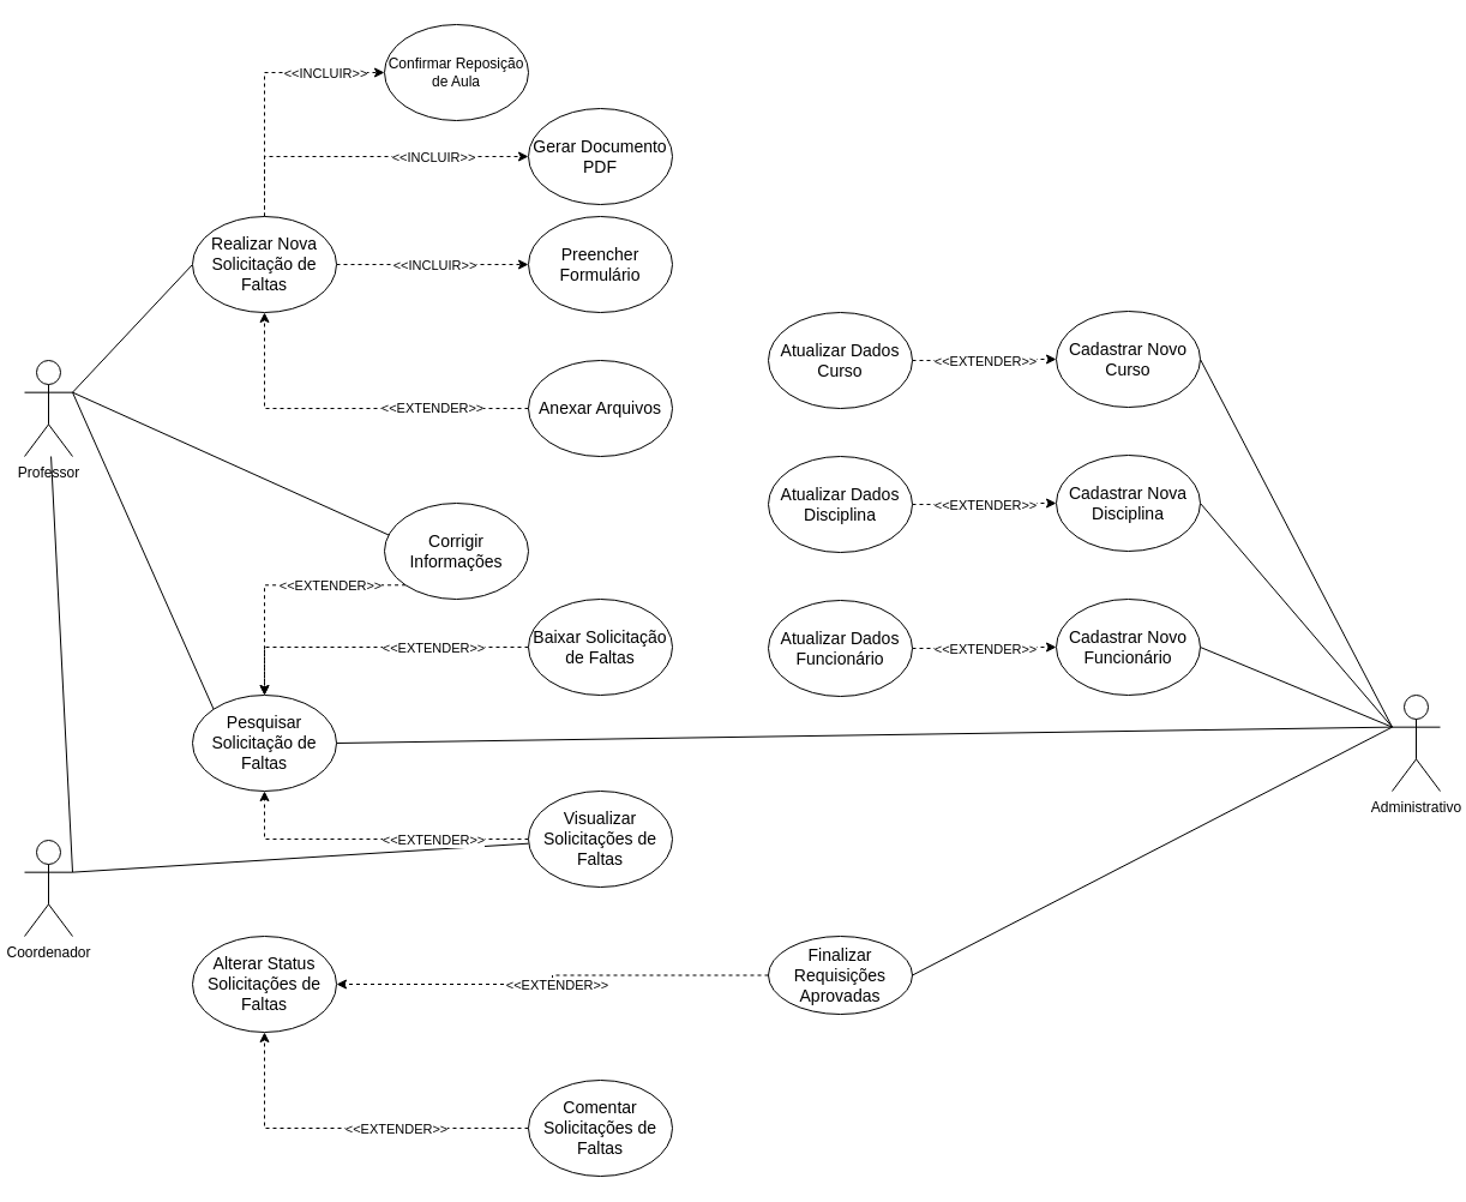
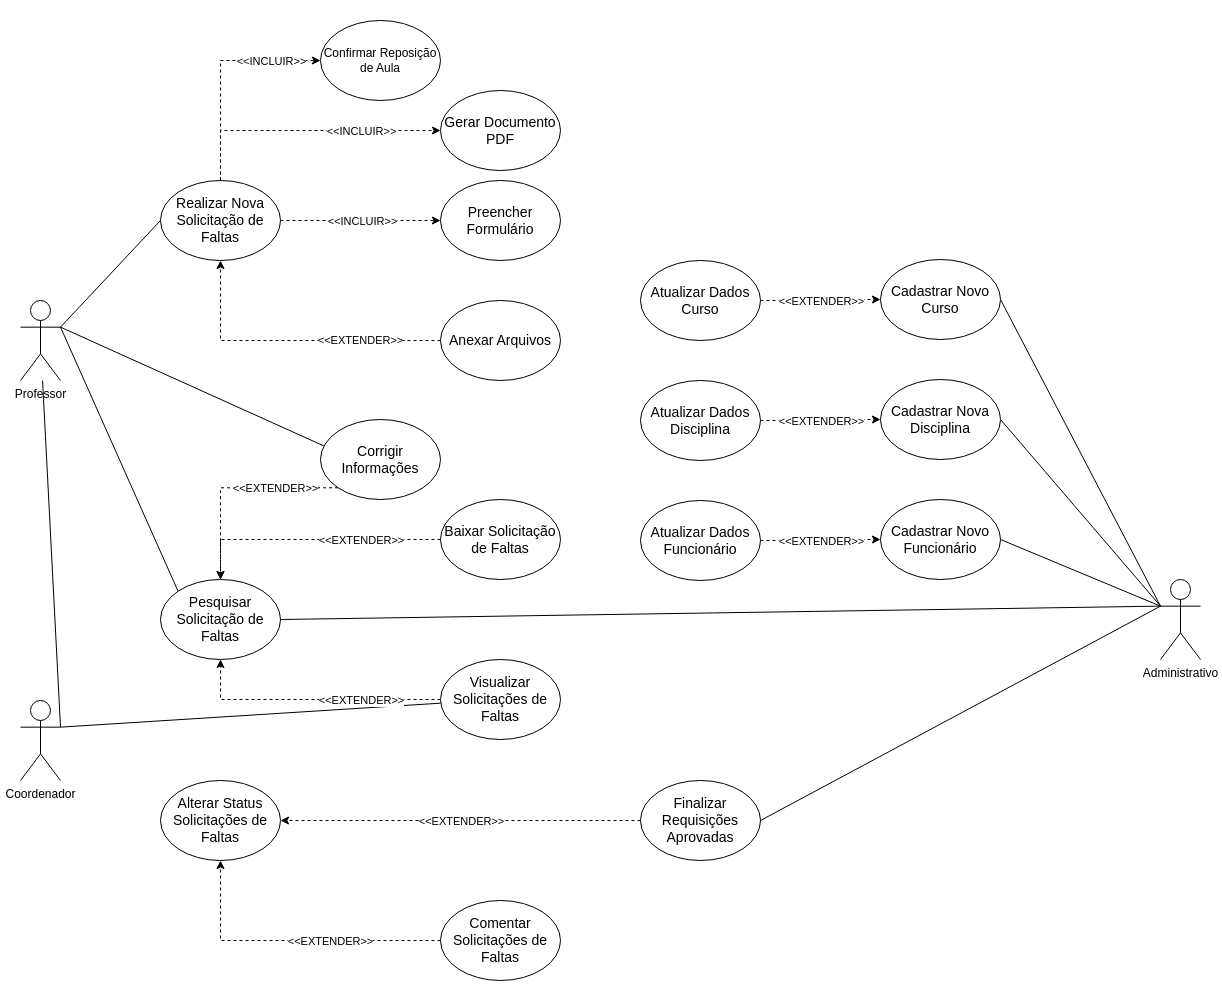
  <mxCell id="0" />
  <mxCell id="1" parent="0" />
  <mxCell id="2" style="rounded=0;orthogonalLoop=1;jettySize=auto;html=1;exitX=1;exitY=0.333;exitDx=0;exitDy=0;exitPerimeter=0;entryX=0;entryY=0.5;entryDx=0;entryDy=0;endArrow=none;endFill=0;" edge="1" parent="1" source="5" target="12"><mxGeometry relative="1" as="geometry" /></mxCell>
  <mxCell id="3" style="rounded=0;orthogonalLoop=1;jettySize=auto;html=1;exitX=1;exitY=0.333;exitDx=0;exitDy=0;exitPerimeter=0;entryX=0;entryY=0;entryDx=0;entryDy=0;startArrow=none;startFill=0;endArrow=none;endFill=0;" edge="1" parent="1" source="5" target="25"><mxGeometry relative="1" as="geometry" /></mxCell>
  <mxCell id="4" style="rounded=0;orthogonalLoop=1;jettySize=auto;html=1;exitX=1;exitY=0.333;exitDx=0;exitDy=0;exitPerimeter=0;entryX=0.035;entryY=0.335;entryDx=0;entryDy=0;endArrow=none;endFill=0;entryPerimeter=0;" edge="1" parent="1" source="5" target="21"><mxGeometry relative="1" as="geometry" /></mxCell>
  <mxCell id="5" value="Professor" style="shape=umlActor;verticalLabelPosition=bottom;verticalAlign=top;html=1;outlineConnect=0;" vertex="1" parent="1"><mxGeometry x="20" y="300" width="40" height="80" as="geometry" /></mxCell>
  <mxCell id="6" style="rounded=0;orthogonalLoop=1;jettySize=auto;html=1;exitX=1;exitY=0.5;exitDx=0;exitDy=0;entryX=0;entryY=0.5;entryDx=0;entryDy=0;dashed=1;" edge="1" source="12" target="13" parent="1"><mxGeometry relative="1" as="geometry" /></mxCell>
  <mxCell id="7" value="&amp;lt;&amp;lt;INCLUIR&amp;gt;&amp;gt;" style="edgeLabel;html=1;align=center;verticalAlign=middle;resizable=0;points=[];" vertex="1" connectable="0" parent="6"><mxGeometry x="0.068" y="-2" relative="1" as="geometry"><mxPoint x="-4" y="-2" as="offset" /></mxGeometry></mxCell>
  <mxCell id="8" style="edgeStyle=orthogonalEdgeStyle;rounded=0;orthogonalLoop=1;jettySize=auto;html=1;exitX=0.5;exitY=0;exitDx=0;exitDy=0;entryX=0;entryY=0.5;entryDx=0;entryDy=0;dashed=1;" edge="1" parent="1" source="12" target="14"><mxGeometry relative="1" as="geometry" /></mxCell>
  <mxCell id="9" value="&amp;lt;&amp;lt;INCLUIR&amp;gt;&amp;gt;" style="edgeLabel;html=1;align=center;verticalAlign=middle;resizable=0;points=[];" vertex="1" connectable="0" parent="8"><mxGeometry x="0.272" y="-3" relative="1" as="geometry"><mxPoint x="18" y="-3" as="offset" /></mxGeometry></mxCell>
  <mxCell id="10" style="edgeStyle=orthogonalEdgeStyle;rounded=0;orthogonalLoop=1;jettySize=auto;html=1;exitX=0.5;exitY=0;exitDx=0;exitDy=0;entryX=0;entryY=0.5;entryDx=0;entryDy=0;dashed=1;" edge="1" parent="1" source="12" target="15"><mxGeometry relative="1" as="geometry" /></mxCell>
  <mxCell id="11" value="&amp;lt;&amp;lt;INCLUIR&amp;gt;&amp;gt;" style="edgeLabel;html=1;align=center;verticalAlign=middle;resizable=0;points=[];" vertex="1" connectable="0" parent="10"><mxGeometry x="0.461" relative="1" as="geometry"><mxPoint x="9" as="offset" /></mxGeometry></mxCell>
  <mxCell id="12" value="&lt;font style=&quot;font-size: 14px;&quot;&gt;Realizar Nova Solicitação de Faltas&lt;/font&gt;" style="ellipse;whiteSpace=wrap;html=1;" vertex="1" parent="1"><mxGeometry x="160" y="180" width="120" height="80" as="geometry" /></mxCell>
  <mxCell id="13" value="&lt;font style=&quot;font-size: 14px;&quot;&gt;Preencher Formulário&lt;/font&gt;" style="ellipse;whiteSpace=wrap;html=1;" vertex="1" parent="1"><mxGeometry x="440" y="180" width="120" height="80" as="geometry" /></mxCell>
  <mxCell id="14" value="&lt;font style=&quot;font-size: 14px;&quot;&gt;Gerar Documento PDF&lt;/font&gt;" style="ellipse;whiteSpace=wrap;html=1;" vertex="1" parent="1"><mxGeometry x="440" y="90" width="120" height="80" as="geometry" /></mxCell>
  <mxCell id="15" value="&lt;font style=&quot;font-size: 12px;&quot;&gt;Confirmar Reposição de Aula&lt;/font&gt;" style="ellipse;whiteSpace=wrap;html=1;" vertex="1" parent="1"><mxGeometry x="320" y="20" width="120" height="80" as="geometry" /></mxCell>
  <mxCell id="16" style="edgeStyle=orthogonalEdgeStyle;rounded=0;orthogonalLoop=1;jettySize=auto;html=1;exitX=0;exitY=0.5;exitDx=0;exitDy=0;entryX=0.5;entryY=1;entryDx=0;entryDy=0;dashed=1;" edge="1" parent="1" source="18" target="12"><mxGeometry relative="1" as="geometry" /></mxCell>
  <mxCell id="17" value="&amp;lt;&amp;lt;EXTENDER&amp;gt;&amp;gt;" style="edgeLabel;html=1;align=center;verticalAlign=middle;resizable=0;points=[];" vertex="1" connectable="0" parent="16"><mxGeometry x="-0.458" y="-1" relative="1" as="geometry"><mxPoint as="offset" /></mxGeometry></mxCell>
  <mxCell id="18" value="&lt;font style=&quot;font-size: 14px;&quot;&gt;Anexar Arquivos&lt;/font&gt;" style="ellipse;whiteSpace=wrap;html=1;" vertex="1" parent="1"><mxGeometry x="440" y="300" width="120" height="80" as="geometry" /></mxCell>
  <mxCell id="19" style="edgeStyle=orthogonalEdgeStyle;rounded=0;orthogonalLoop=1;jettySize=auto;html=1;exitX=0;exitY=1;exitDx=0;exitDy=0;entryX=0.5;entryY=0;entryDx=0;entryDy=0;dashed=1;" edge="1" parent="1" source="21" target="25"><mxGeometry relative="1" as="geometry" /></mxCell>
  <mxCell id="20" value="&amp;lt;&amp;lt;EXTENDER&amp;gt;&amp;gt;" style="edgeLabel;html=1;align=center;verticalAlign=middle;resizable=0;points=[];" vertex="1" connectable="0" parent="19"><mxGeometry x="-0.506" relative="1" as="geometry"><mxPoint x="-11" as="offset" /></mxGeometry></mxCell>
  <mxCell id="21" value="&lt;font style=&quot;font-size: 14px;&quot;&gt;Corrigir Informações&lt;/font&gt;" style="ellipse;whiteSpace=wrap;html=1;" vertex="1" parent="1"><mxGeometry x="320" y="419" width="120" height="80" as="geometry" /></mxCell>
  <mxCell id="22" style="rounded=0;orthogonalLoop=1;jettySize=auto;html=1;exitX=1;exitY=0.333;exitDx=0;exitDy=0;exitPerimeter=0;endArrow=none;endFill=0;" edge="1" parent="1" source="24" target="31"><mxGeometry relative="1" as="geometry" /></mxCell>
  <mxCell id="23" style="rounded=0;orthogonalLoop=1;jettySize=auto;html=1;exitX=1;exitY=0.333;exitDx=0;exitDy=0;exitPerimeter=0;endArrow=none;endFill=0;" edge="1" parent="1" source="24" target="5"><mxGeometry relative="1" as="geometry" /></mxCell>
  <mxCell id="24" value="Coordenador" style="shape=umlActor;verticalLabelPosition=bottom;verticalAlign=top;html=1;outlineConnect=0;" vertex="1" parent="1"><mxGeometry x="20" y="700" width="40" height="80" as="geometry" /></mxCell>
  <mxCell id="25" value="&lt;span style=&quot;font-size: 14px;&quot;&gt;Pesquisar Solicitação de Faltas&lt;/span&gt;" style="ellipse;whiteSpace=wrap;html=1;" vertex="1" parent="1"><mxGeometry x="160" y="579" width="120" height="80" as="geometry" /></mxCell>
  <mxCell id="26" style="rounded=0;orthogonalLoop=1;jettySize=auto;html=1;exitX=0;exitY=0.5;exitDx=0;exitDy=0;dashed=1;entryX=0.5;entryY=0;entryDx=0;entryDy=0;edgeStyle=orthogonalEdgeStyle;" edge="1" parent="1" source="28" target="25"><mxGeometry relative="1" as="geometry" /></mxCell>
  <mxCell id="27" value="&amp;lt;&amp;lt;EXTENDER&amp;gt;&amp;gt;" style="edgeLabel;html=1;align=center;verticalAlign=middle;resizable=0;points=[];" vertex="1" connectable="0" parent="26"><mxGeometry x="-0.216" relative="1" as="geometry"><mxPoint x="22" as="offset" /></mxGeometry></mxCell>
  <mxCell id="28" value="&lt;span style=&quot;font-size: 14px;&quot;&gt;Baixar Solicitação de Faltas&lt;/span&gt;" style="ellipse;whiteSpace=wrap;html=1;" vertex="1" parent="1"><mxGeometry x="440" y="499" width="120" height="80" as="geometry" /></mxCell>
  <mxCell id="29" style="edgeStyle=orthogonalEdgeStyle;rounded=0;orthogonalLoop=1;jettySize=auto;html=1;exitX=0;exitY=0.5;exitDx=0;exitDy=0;entryX=0.5;entryY=1;entryDx=0;entryDy=0;dashed=1;" edge="1" parent="1" source="31" target="25"><mxGeometry relative="1" as="geometry" /></mxCell>
  <mxCell id="30" value="&amp;lt;&amp;lt;EXTENDER&amp;gt;&amp;gt;" style="edgeLabel;html=1;align=center;verticalAlign=middle;resizable=0;points=[];" vertex="1" connectable="0" parent="29"><mxGeometry x="-0.304" y="2" relative="1" as="geometry"><mxPoint x="10" y="-2" as="offset" /></mxGeometry></mxCell>
  <mxCell id="31" value="&lt;span style=&quot;font-size: 14px;&quot;&gt;Visualizar Solicitações de Faltas&lt;/span&gt;" style="ellipse;whiteSpace=wrap;html=1;" vertex="1" parent="1"><mxGeometry x="440" y="659" width="120" height="80" as="geometry" /></mxCell>
  <mxCell id="32" value="&lt;span style=&quot;font-size: 14px;&quot;&gt;Alterar Status Solicitações de Faltas&lt;/span&gt;" style="ellipse;whiteSpace=wrap;html=1;" vertex="1" parent="1"><mxGeometry x="160" y="780" width="120" height="80" as="geometry" /></mxCell>
  <mxCell id="33" style="edgeStyle=orthogonalEdgeStyle;rounded=0;orthogonalLoop=1;jettySize=auto;html=1;exitX=0;exitY=0.5;exitDx=0;exitDy=0;entryX=0.5;entryY=1;entryDx=0;entryDy=0;dashed=1;" edge="1" parent="1" source="35" target="32"><mxGeometry relative="1" as="geometry" /></mxCell>
  <mxCell id="34" value="&amp;lt;&amp;lt;EXTENDER&amp;gt;&amp;gt;" style="edgeLabel;html=1;align=center;verticalAlign=middle;resizable=0;points=[];" vertex="1" connectable="0" parent="33"><mxGeometry x="0.099" y="-1" relative="1" as="geometry"><mxPoint x="54" y="1" as="offset" /></mxGeometry></mxCell>
  <mxCell id="35" value="&lt;span style=&quot;font-size: 14px;&quot;&gt;Comentar Solicitações de Faltas&lt;/span&gt;" style="ellipse;whiteSpace=wrap;html=1;" vertex="1" parent="1"><mxGeometry x="440" y="900" width="120" height="80" as="geometry" /></mxCell>
  <mxCell id="36" style="rounded=0;orthogonalLoop=1;jettySize=auto;html=1;exitX=0;exitY=0.333;exitDx=0;exitDy=0;exitPerimeter=0;entryX=1;entryY=0.5;entryDx=0;entryDy=0;endArrow=none;endFill=0;" edge="1" parent="1" source="41" target="44"><mxGeometry relative="1" as="geometry" /></mxCell>
  <mxCell id="37" style="rounded=0;orthogonalLoop=1;jettySize=auto;html=1;exitX=0;exitY=0.333;exitDx=0;exitDy=0;exitPerimeter=0;entryX=1;entryY=0.5;entryDx=0;entryDy=0;endArrow=none;endFill=0;" edge="1" parent="1" source="41" target="25"><mxGeometry relative="1" as="geometry" /></mxCell>
  <mxCell id="38" style="rounded=0;orthogonalLoop=1;jettySize=auto;html=1;exitX=0;exitY=0.333;exitDx=0;exitDy=0;exitPerimeter=0;entryX=1;entryY=0.5;entryDx=0;entryDy=0;endArrow=none;endFill=0;" edge="1" parent="1" source="41" target="45"><mxGeometry relative="1" as="geometry" /></mxCell>
  <mxCell id="39" style="rounded=0;orthogonalLoop=1;jettySize=auto;html=1;exitX=0;exitY=0.333;exitDx=0;exitDy=0;exitPerimeter=0;entryX=1;entryY=0.5;entryDx=0;entryDy=0;endArrow=none;endFill=0;" edge="1" parent="1" source="41" target="46"><mxGeometry relative="1" as="geometry" /></mxCell>
  <mxCell id="40" style="rounded=0;orthogonalLoop=1;jettySize=auto;html=1;exitX=0;exitY=0.333;exitDx=0;exitDy=0;exitPerimeter=0;entryX=1;entryY=0.5;entryDx=0;entryDy=0;endArrow=none;endFill=0;" edge="1" parent="1" source="41" target="47"><mxGeometry relative="1" as="geometry" /></mxCell>
  <mxCell id="41" value="Administrativo" style="shape=umlActor;verticalLabelPosition=bottom;verticalAlign=top;html=1;outlineConnect=0;" vertex="1" parent="1"><mxGeometry x="1160" y="579" width="40" height="80" as="geometry" /></mxCell>
  <mxCell id="42" style="edgeStyle=orthogonalEdgeStyle;rounded=0;orthogonalLoop=1;jettySize=auto;html=1;exitX=0;exitY=0.5;exitDx=0;exitDy=0;entryX=1;entryY=0.5;entryDx=0;entryDy=0;dashed=1;" edge="1" parent="1" source="44" target="32"><mxGeometry relative="1" as="geometry" /></mxCell>
  <mxCell id="43" value="&amp;lt;&amp;lt;EXTENDER&amp;gt;&amp;gt;" style="edgeLabel;html=1;align=center;verticalAlign=middle;resizable=0;points=[];" vertex="1" connectable="0" parent="42"><mxGeometry x="0.131" relative="1" as="geometry"><mxPoint x="24" as="offset" /></mxGeometry></mxCell>
- <mxCell id="44" value="&lt;span style=&quot;font-size: 14px;&quot;&gt;Finalizar Requisições Aprovadas&lt;/span&gt;" style="ellipse;whiteSpace=wrap;html=1;" vertex="1" parent="1"><mxGeometry x="640" y="780" width="120" height="65" as="geometry" /></mxCell>
+ <mxCell id="44" value="&lt;span style=&quot;font-size: 14px;&quot;&gt;Finalizar Requisições Aprovadas&lt;/span&gt;" style="ellipse;whiteSpace=wrap;html=1;" vertex="1" parent="1"><mxGeometry x="640" y="780" width="120" height="80" as="geometry" /></mxCell>
  <mxCell id="45" value="&lt;span style=&quot;font-size: 14px;&quot;&gt;Cadastrar Novo Funcionário&lt;/span&gt;" style="ellipse;whiteSpace=wrap;html=1;" vertex="1" parent="1"><mxGeometry x="880" y="499" width="120" height="80" as="geometry" /></mxCell>
  <mxCell id="46" value="&lt;span style=&quot;font-size: 14px;&quot;&gt;Cadastrar Nova Disciplina&lt;/span&gt;" style="ellipse;whiteSpace=wrap;html=1;" vertex="1" parent="1"><mxGeometry x="880" y="379" width="120" height="80" as="geometry" /></mxCell>
  <mxCell id="47" value="&lt;span style=&quot;font-size: 14px;&quot;&gt;Cadastrar Novo Curso&lt;/span&gt;" style="ellipse;whiteSpace=wrap;html=1;" vertex="1" parent="1"><mxGeometry x="880" y="259" width="120" height="80" as="geometry" /></mxCell>
  <mxCell id="48" style="edgeStyle=orthogonalEdgeStyle;rounded=0;orthogonalLoop=1;jettySize=auto;html=1;exitX=1;exitY=0.5;exitDx=0;exitDy=0;entryX=0;entryY=0.5;entryDx=0;entryDy=0;dashed=1;" edge="1" parent="1" source="50" target="45"><mxGeometry relative="1" as="geometry" /></mxCell>
  <mxCell id="49" value="&amp;lt;&amp;lt;EXTENDER&amp;gt;&amp;gt;" style="edgeLabel;html=1;align=center;verticalAlign=middle;resizable=0;points=[];" vertex="1" connectable="0" parent="48"><mxGeometry x="-0.223" y="1" relative="1" as="geometry"><mxPoint x="13" y="1" as="offset" /></mxGeometry></mxCell>
  <mxCell id="50" value="&lt;span style=&quot;font-size: 14px;&quot;&gt;Atualizar Dados Funcionário&lt;/span&gt;" style="ellipse;whiteSpace=wrap;html=1;" vertex="1" parent="1"><mxGeometry x="640" y="500" width="120" height="80" as="geometry" /></mxCell>
  <mxCell id="51" style="edgeStyle=orthogonalEdgeStyle;rounded=0;orthogonalLoop=1;jettySize=auto;html=1;exitX=1;exitY=0.5;exitDx=0;exitDy=0;entryX=0;entryY=0.5;entryDx=0;entryDy=0;dashed=1;" edge="1" parent="1" source="53" target="46"><mxGeometry relative="1" as="geometry" /></mxCell>
  <mxCell id="52" value="&amp;lt;&amp;lt;EXTENDER&amp;gt;&amp;gt;" style="edgeLabel;html=1;align=center;verticalAlign=middle;resizable=0;points=[];" vertex="1" connectable="0" parent="51"><mxGeometry x="-0.239" relative="1" as="geometry"><mxPoint x="14" as="offset" /></mxGeometry></mxCell>
  <mxCell id="53" value="&lt;span style=&quot;font-size: 14px;&quot;&gt;Atualizar Dados Disciplina&lt;/span&gt;" style="ellipse;whiteSpace=wrap;html=1;" vertex="1" parent="1"><mxGeometry x="640" y="380" width="120" height="80" as="geometry" /></mxCell>
  <mxCell id="54" style="edgeStyle=orthogonalEdgeStyle;rounded=0;orthogonalLoop=1;jettySize=auto;html=1;exitX=1;exitY=0.5;exitDx=0;exitDy=0;entryX=0;entryY=0.5;entryDx=0;entryDy=0;dashed=1;" edge="1" parent="1" source="56" target="47"><mxGeometry relative="1" as="geometry" /></mxCell>
  <mxCell id="55" value="&amp;lt;&amp;lt;EXTENDER&amp;gt;&amp;gt;" style="edgeLabel;html=1;align=center;verticalAlign=middle;resizable=0;points=[];" vertex="1" connectable="0" parent="54"><mxGeometry x="-0.208" y="-3" relative="1" as="geometry"><mxPoint x="12" y="-3" as="offset" /></mxGeometry></mxCell>
  <mxCell id="56" value="&lt;span style=&quot;font-size: 14px;&quot;&gt;Atualizar Dados Curso&lt;/span&gt;" style="ellipse;whiteSpace=wrap;html=1;" vertex="1" parent="1"><mxGeometry x="640" y="260" width="120" height="80" as="geometry" /></mxCell>
